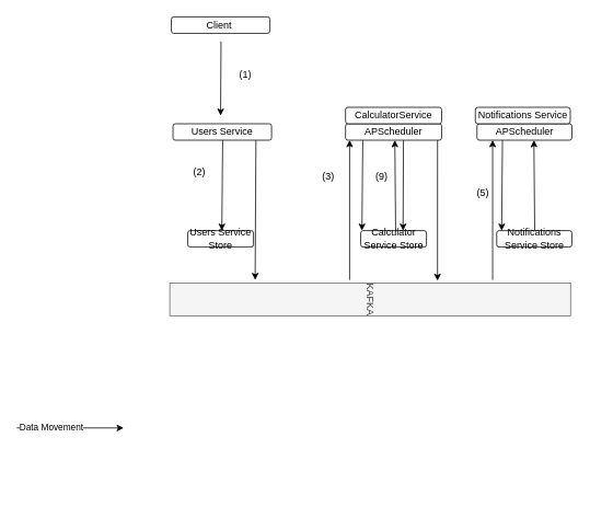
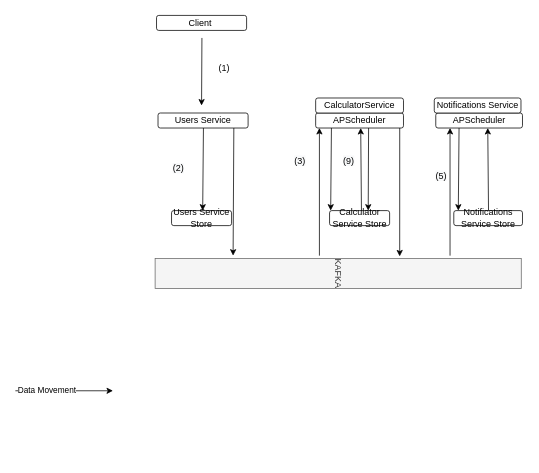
  <mxCell id="0" />
  <mxCell id="1" parent="0" />
  <mxCell id="2" value="KAFKA" style="rounded=0;whiteSpace=wrap;html=1;sketch=0;rotation=90;fillColor=#f5f5f5;strokeColor=#666666;fontColor=#333333;" parent="1" vertex="1"><mxGeometry x="430" y="120" width="40" height="487.75" as="geometry" /></mxCell>
  <mxCell id="3" value="Users Service" style="rounded=1;whiteSpace=wrap;html=1;sketch=0;" parent="1" vertex="1"><mxGeometry x="210" y="150" width="120" height="20" as="geometry" /></mxCell>
  <mxCell id="4" value="APScheduler" style="rounded=1;whiteSpace=wrap;html=1;sketch=0;" parent="1" vertex="1"><mxGeometry x="420" y="150" width="117" height="20" as="geometry" /></mxCell>
  <mxCell id="5" value="APScheduler" style="rounded=1;whiteSpace=wrap;html=1;sketch=0;" parent="1" vertex="1"><mxGeometry x="580" y="150" width="115.5" height="20" as="geometry" /></mxCell>
  <mxCell id="6" value="" style="endArrow=classic;html=1;exitX=0.5;exitY=1;exitDx=0;exitDy=0;" edge="1" parent="1"><mxGeometry width="50" height="50" relative="1" as="geometry"><mxPoint x="270.5" y="170" as="sourcePoint" /><mxPoint x="269.5" y="280" as="targetPoint" /></mxGeometry></mxCell>
  <mxCell id="7" value="Users Service Store" style="rounded=1;whiteSpace=wrap;html=1;sketch=0;" vertex="1" parent="1"><mxGeometry x="228" y="280" width="80" height="20" as="geometry" /></mxCell>
  <mxCell id="8" value="Calculator Service Store" style="rounded=1;whiteSpace=wrap;html=1;sketch=0;" vertex="1" parent="1"><mxGeometry x="438.5" y="280" width="80" height="20" as="geometry" /></mxCell>
  <mxCell id="9" value="Notifications Service Store" style="rounded=1;whiteSpace=wrap;html=1;sketch=0;" vertex="1" parent="1"><mxGeometry x="604" y="280" width="91.5" height="20" as="geometry" /></mxCell>
  <mxCell id="10" value="" style="endArrow=classic;html=1;exitX=0.5;exitY=1;exitDx=0;exitDy=0;entryX=-0.097;entryY=0.787;entryDx=0;entryDy=0;entryPerimeter=0;" edge="1" parent="1" target="2"><mxGeometry width="50" height="50" relative="1" as="geometry"><mxPoint x="311" y="170" as="sourcePoint" /><mxPoint x="310" y="280" as="targetPoint" /></mxGeometry></mxCell>
  <mxCell id="11" value="(1)" style="text;html=1;strokeColor=none;fillColor=none;align=center;verticalAlign=middle;whiteSpace=wrap;rounded=0;" vertex="1" parent="1"><mxGeometry x="260" y="80" width="77" height="20" as="geometry" /></mxCell>
  <mxCell id="12" value="" style="endArrow=classic;html=1;exitX=0.5;exitY=1;exitDx=0;exitDy=0;" edge="1" parent="1"><mxGeometry width="50" height="50" relative="1" as="geometry"><mxPoint x="268.5" y="50" as="sourcePoint" /><mxPoint x="268" y="140" as="targetPoint" /></mxGeometry></mxCell>
  <mxCell id="13" value="" style="endArrow=classic;html=1;" edge="1" parent="1"><mxGeometry width="50" height="50" relative="1" as="geometry"><mxPoint x="20" y="520" as="sourcePoint" /><mxPoint x="150" y="520" as="targetPoint" /></mxGeometry></mxCell>
  <mxCell id="14" value="Data Movement" style="edgeLabel;html=1;align=center;verticalAlign=middle;resizable=0;points=[];" vertex="1" connectable="0" parent="13"><mxGeometry x="-0.371" y="1" relative="1" as="geometry"><mxPoint as="offset" /></mxGeometry></mxCell>
  <mxCell id="15" value="Client&amp;nbsp;" style="rounded=1;whiteSpace=wrap;html=1;sketch=0;" vertex="1" parent="1"><mxGeometry x="208" y="20" width="120" height="20" as="geometry" /></mxCell>
- <mxCell id="16" value="&lt;span style=&quot;color: rgb(0 , 0 , 0) ; font-family: &amp;#34;helvetica&amp;#34; ; font-size: 12px ; font-style: normal ; font-weight: 400 ; letter-spacing: normal ; text-align: center ; text-indent: 0px ; text-transform: none ; word-spacing: 0px ; background-color: rgb(248 , 249 , 250) ; display: inline ; float: none&quot;&gt;(2)&lt;/span&gt;" style="text;whiteSpace=wrap;html=1;" vertex="1" parent="1"><mxGeometry x="233" y="195" width="40" height="30" as="geometry" /></mxCell>
+ <mxCell id="16" value="&lt;span style=&quot;color: rgb(0 , 0 , 0) ; font-family: &amp;#34;helvetica&amp;#34; ; font-size: 12px ; font-style: normal ; font-weight: 400 ; letter-spacing: normal ; text-align: center ; text-indent: 0px ; text-transform: none ; word-spacing: 0px ; background-color: rgb(248 , 249 , 250) ; display: inline ; float: none&quot;&gt;(2)&lt;/span&gt;" style="text;whiteSpace=wrap;html=1;" vertex="1" parent="1"><mxGeometry x="228" y="210" width="40" height="30" as="geometry" /></mxCell>
  <mxCell id="17" value="" style="endArrow=classic;html=1;entryX=0;entryY=1;entryDx=0;entryDy=0;" edge="1" parent="1"><mxGeometry width="50" height="50" relative="1" as="geometry"><mxPoint x="425" y="340" as="sourcePoint" /><mxPoint x="425" y="170" as="targetPoint" /></mxGeometry></mxCell>
  <mxCell id="18" value="" style="endArrow=classic;html=1;exitX=0.5;exitY=1;exitDx=0;exitDy=0;" edge="1" parent="1"><mxGeometry width="50" height="50" relative="1" as="geometry"><mxPoint x="441" y="170" as="sourcePoint" /><mxPoint x="440" y="280" as="targetPoint" /></mxGeometry></mxCell>
  <mxCell id="19" value="" style="endArrow=classic;html=1;exitX=0.5;exitY=1;exitDx=0;exitDy=0;" edge="1" parent="1"><mxGeometry width="50" height="50" relative="1" as="geometry"><mxPoint x="481" y="280" as="sourcePoint" /><mxPoint x="480" y="170" as="targetPoint" /></mxGeometry></mxCell>
  <mxCell id="20" value="&lt;span style=&quot;color: rgb(0 , 0 , 0) ; font-family: &amp;#34;helvetica&amp;#34; ; font-size: 12px ; font-style: normal ; font-weight: 400 ; letter-spacing: normal ; text-align: center ; text-indent: 0px ; text-transform: none ; word-spacing: 0px ; background-color: rgb(248 , 249 , 250) ; display: inline ; float: none&quot;&gt;(3)&lt;/span&gt;" style="text;whiteSpace=wrap;html=1;" vertex="1" parent="1"><mxGeometry x="390" y="200" width="40" height="30" as="geometry" /></mxCell>
  <mxCell id="21" value="" style="endArrow=classic;html=1;" edge="1" parent="1"><mxGeometry width="50" height="50" relative="1" as="geometry"><mxPoint x="490.5" y="170" as="sourcePoint" /><mxPoint x="490" y="280" as="targetPoint" /></mxGeometry></mxCell>
  <mxCell id="22" value="&lt;span style=&quot;color: rgb(0 , 0 , 0) ; font-family: &amp;#34;helvetica&amp;#34; ; font-size: 12px ; font-style: normal ; font-weight: 400 ; letter-spacing: normal ; text-align: center ; text-indent: 0px ; text-transform: none ; word-spacing: 0px ; background-color: rgb(248 , 249 , 250) ; display: inline ; float: none&quot;&gt;(9)&lt;/span&gt;" style="text;whiteSpace=wrap;html=1;" vertex="1" parent="1"><mxGeometry x="455" y="200" width="40" height="30" as="geometry" /></mxCell>
  <mxCell id="23" value="" style="endArrow=classic;html=1;entryX=-0.072;entryY=0.332;entryDx=0;entryDy=0;entryPerimeter=0;exitX=0.957;exitY=1;exitDx=0;exitDy=0;exitPerimeter=0;" edge="1" parent="1" source="4" target="2"><mxGeometry width="50" height="50" relative="1" as="geometry"><mxPoint x="532" y="180" as="sourcePoint" /><mxPoint x="518.5" y="280" as="targetPoint" /></mxGeometry></mxCell>
  <mxCell id="24" value="" style="endArrow=classic;html=1;entryX=0;entryY=1;entryDx=0;entryDy=0;" edge="1" parent="1"><mxGeometry width="50" height="50" relative="1" as="geometry"><mxPoint x="599" y="340" as="sourcePoint" /><mxPoint x="599" y="170" as="targetPoint" /></mxGeometry></mxCell>
  <mxCell id="25" value="" style="endArrow=classic;html=1;exitX=0.5;exitY=1;exitDx=0;exitDy=0;" edge="1" parent="1"><mxGeometry width="50" height="50" relative="1" as="geometry"><mxPoint x="611" y="170" as="sourcePoint" /><mxPoint x="610" y="280" as="targetPoint" /></mxGeometry></mxCell>
  <mxCell id="26" value="" style="endArrow=classic;html=1;exitX=0.5;exitY=1;exitDx=0;exitDy=0;" edge="1" parent="1"><mxGeometry width="50" height="50" relative="1" as="geometry"><mxPoint x="650.25" y="280" as="sourcePoint" /><mxPoint x="649.25" y="170" as="targetPoint" /></mxGeometry></mxCell>
  <mxCell id="27" value="CalculatorService" style="rounded=1;whiteSpace=wrap;html=1;sketch=0;" vertex="1" parent="1"><mxGeometry x="420" y="130" width="117" height="20" as="geometry" /></mxCell>
  <mxCell id="28" value="&lt;span style=&quot;color: rgb(0 , 0 , 0) ; font-family: &amp;#34;helvetica&amp;#34; ; font-size: 12px ; font-style: normal ; font-weight: 400 ; letter-spacing: normal ; text-align: center ; text-indent: 0px ; text-transform: none ; word-spacing: 0px ; background-color: rgb(248 , 249 , 250) ; display: inline ; float: none&quot;&gt;(5)&lt;/span&gt;" style="text;whiteSpace=wrap;html=1;" vertex="1" parent="1"><mxGeometry x="578" y="220" width="40" height="30" as="geometry" /></mxCell>
  <mxCell id="29" value="Notifications Service" style="rounded=1;whiteSpace=wrap;html=1;sketch=0;" vertex="1" parent="1"><mxGeometry x="578" y="130" width="115.5" height="20" as="geometry" /></mxCell>
